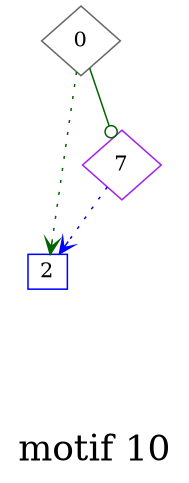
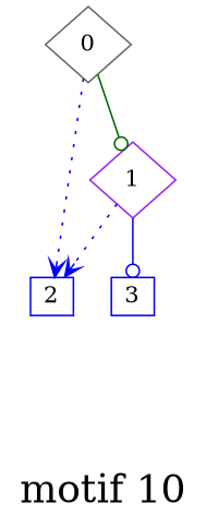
  digraph {
    fontsize=24
    label="\nmotif 10\n"
    splines=false
    node [color=blue shape=diamond]
    edge [arrowhead=odot color=darkgreen style=solid]
    0 [color=gray40 height=0.3 width=0.3]
-   1 [color=purple height=0.3 width=0.3 label=7]
+   1 [color=purple height=0.3 width=0.3]
    2 [height=0.3 shape=box width=0.3]
+   3 [height=0.3 shape=box width=0.3]
    0 -> 1
-   0 -> 2 [arrowhead=vee style=dotted]
+   0 -> 2 [arrowhead=vee color=blue style=dotted]
    1 -> 2 [arrowhead=vee color=blue style=dotted]
+   1 -> 3 [color=blue]
  }
